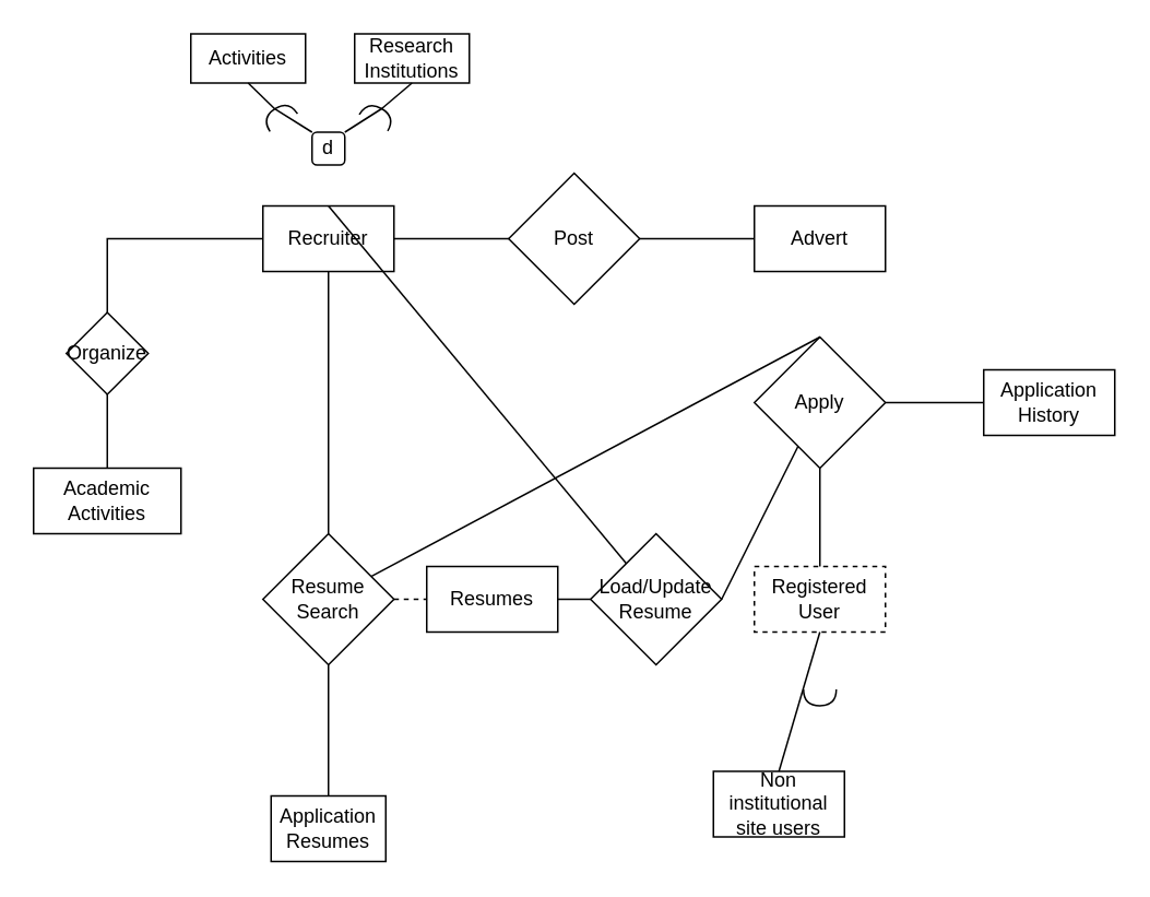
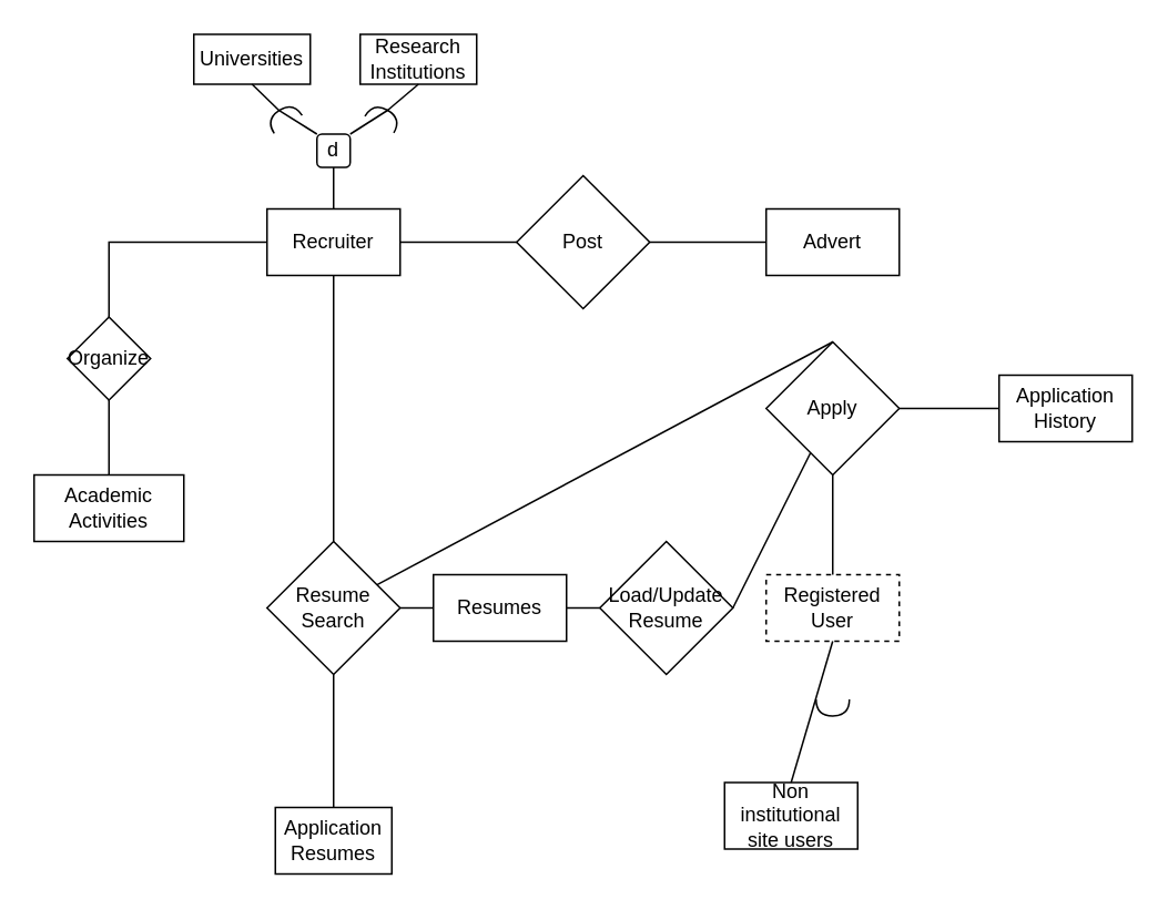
  <mxCell id="0" />
  <mxCell id="1" parent="0" />
  <mxCell id="2" value="Recruiter" style="rounded=0;whiteSpace=wrap;html=1;" vertex="1" parent="1"><mxGeometry x="160" y="125" width="80" height="40" as="geometry" /></mxCell>
  <mxCell id="3" value="Resume&lt;br&gt;Search" style="rhombus;whiteSpace=wrap;html=1;" vertex="1" parent="1"><mxGeometry x="160" y="325" width="80" height="80" as="geometry" /></mxCell>
  <mxCell id="4" value="" style="endArrow=none;html=1;rounded=0;entryX=0.5;entryY=1;entryDx=0;entryDy=0;exitX=0.5;exitY=0;exitDx=0;exitDy=0;" edge="1" parent="1" source="3" target="2"><mxGeometry width="50" height="50" relative="1" as="geometry"><mxPoint x="700" y="415" as="sourcePoint" /><mxPoint x="750" y="365" as="targetPoint" /></mxGeometry></mxCell>
  <mxCell id="5" value="" style="endArrow=none;html=1;rounded=0;entryX=0.5;entryY=1;entryDx=0;entryDy=0;exitX=0.5;exitY=0;exitDx=0;exitDy=0;" edge="1" parent="1" source="6" target="3"><mxGeometry width="50" height="50" relative="1" as="geometry"><mxPoint x="280" y="485" as="sourcePoint" /><mxPoint x="750" y="365" as="targetPoint" /><Array as="points" /></mxGeometry></mxCell>
  <mxCell id="6" value="Application&lt;br&gt;Resumes" style="rounded=0;whiteSpace=wrap;html=1;" vertex="1" parent="1"><mxGeometry x="165" y="485" width="70" height="40" as="geometry" /></mxCell>
  <mxCell id="7" value="" style="endArrow=none;html=1;rounded=0;exitX=1;exitY=0.5;exitDx=0;exitDy=0;startArrow=none;" edge="1" parent="1" source="8"><mxGeometry width="50" height="50" relative="1" as="geometry"><mxPoint x="700" y="415" as="sourcePoint" /><mxPoint x="360" y="365" as="targetPoint" /></mxGeometry></mxCell>
  <mxCell id="8" value="Resumes" style="rounded=0;whiteSpace=wrap;html=1;" vertex="1" parent="1"><mxGeometry x="260" y="345" width="80" height="40" as="geometry" /></mxCell>
- <mxCell id="9" value="" style="endArrow=none;html=1;rounded=0;exitX=1;exitY=0.5;exitDx=0;exitDy=0;dashed=1;" edge="1" parent="1" source="3" target="8"><mxGeometry width="50" height="50" relative="1" as="geometry"><mxPoint x="320" y="365" as="sourcePoint" /><mxPoint x="400" y="365" as="targetPoint" /></mxGeometry></mxCell>
+ <mxCell id="9" value="" style="endArrow=none;html=1;rounded=0;exitX=1;exitY=0.5;exitDx=0;exitDy=0;" edge="1" parent="1" source="3" target="8"><mxGeometry width="50" height="50" relative="1" as="geometry"><mxPoint x="320" y="365" as="sourcePoint" /><mxPoint x="400" y="365" as="targetPoint" /></mxGeometry></mxCell>
  <mxCell id="10" value="Load/Update&lt;br&gt;Resume" style="rhombus;whiteSpace=wrap;html=1;" vertex="1" parent="1"><mxGeometry x="360" y="325" width="80" height="80" as="geometry" /></mxCell>
  <mxCell id="11" value="Registered&lt;br&gt;User" style="rounded=0;whiteSpace=wrap;html=1;dashed=1;" vertex="1" parent="1"><mxGeometry x="460" y="345" width="80" height="40" as="geometry" /></mxCell>
  <mxCell id="12" value="" style="shape=requiredInterface;html=1;verticalLabelPosition=bottom;sketch=0;rotation=90;" vertex="1" parent="1"><mxGeometry x="495" y="415" width="10" height="20" as="geometry" /></mxCell>
  <mxCell id="13" value="" style="endArrow=none;html=1;rounded=0;exitX=1;exitY=0.5;exitDx=0;exitDy=0;" edge="1" parent="1" source="10" target="17"><mxGeometry width="50" height="50" relative="1" as="geometry"><mxPoint x="680" y="395" as="sourcePoint" /><mxPoint x="730" y="345" as="targetPoint" /></mxGeometry></mxCell>
  <mxCell id="14" value="Non institutional site users" style="rounded=0;whiteSpace=wrap;html=1;" vertex="1" parent="1"><mxGeometry x="435" y="470" width="80" height="40" as="geometry" /></mxCell>
  <mxCell id="15" value="" style="endArrow=none;html=1;rounded=0;exitX=0.5;exitY=1;exitDx=0;exitDy=0;entryX=0.5;entryY=0;entryDx=0;entryDy=0;" edge="1" parent="1" source="11" target="14"><mxGeometry width="50" height="50" relative="1" as="geometry"><mxPoint x="680" y="385" as="sourcePoint" /><mxPoint x="730" y="335" as="targetPoint" /></mxGeometry></mxCell>
  <mxCell id="16" value="" style="endArrow=none;html=1;rounded=0;exitX=0.5;exitY=0;exitDx=0;exitDy=0;" edge="1" parent="1" source="11"><mxGeometry width="50" height="50" relative="1" as="geometry"><mxPoint x="680" y="385" as="sourcePoint" /><mxPoint x="500" y="285" as="targetPoint" /></mxGeometry></mxCell>
  <mxCell id="17" value="Apply" style="rhombus;whiteSpace=wrap;html=1;" vertex="1" parent="1"><mxGeometry x="460" y="205" width="80" height="80" as="geometry" /></mxCell>
  <mxCell id="18" value="Application&lt;br&gt;History" style="rounded=0;whiteSpace=wrap;html=1;" vertex="1" parent="1"><mxGeometry x="600" y="225" width="80" height="40" as="geometry" /></mxCell>
  <mxCell id="19" value="Advert" style="rounded=0;whiteSpace=wrap;html=1;" vertex="1" parent="1"><mxGeometry x="460" y="125" width="80" height="40" as="geometry" /></mxCell>
  <mxCell id="20" value="" style="endArrow=none;html=1;rounded=0;exitX=0.5;exitY=0;exitDx=0;exitDy=0;" edge="1" parent="1" source="17" target="3"><mxGeometry width="50" height="50" relative="1" as="geometry"><mxPoint x="680" y="375" as="sourcePoint" /><mxPoint x="730" y="325" as="targetPoint" /></mxGeometry></mxCell>
  <mxCell id="21" value="" style="endArrow=none;html=1;rounded=0;exitX=1;exitY=0.5;exitDx=0;exitDy=0;" edge="1" parent="1" source="2"><mxGeometry width="50" height="50" relative="1" as="geometry"><mxPoint x="680" y="375" as="sourcePoint" /><mxPoint x="320" y="145" as="targetPoint" /></mxGeometry></mxCell>
  <mxCell id="22" value="Post" style="rhombus;whiteSpace=wrap;html=1;" vertex="1" parent="1"><mxGeometry x="310" y="105" width="80" height="80" as="geometry" /></mxCell>
  <mxCell id="23" value="" style="endArrow=none;html=1;rounded=0;exitX=1;exitY=0.5;exitDx=0;exitDy=0;entryX=0;entryY=0.5;entryDx=0;entryDy=0;" edge="1" parent="1" source="22" target="19"><mxGeometry width="50" height="50" relative="1" as="geometry"><mxPoint x="680" y="375" as="sourcePoint" /><mxPoint x="730" y="325" as="targetPoint" /></mxGeometry></mxCell>
- <mxCell id="24" value="Activities" style="rounded=0;whiteSpace=wrap;html=1;" vertex="1" parent="1"><mxGeometry x="116" y="20" width="70" height="30" as="geometry" /></mxCell>
+ <mxCell id="24" value="Universities" style="rounded=0;whiteSpace=wrap;html=1;" vertex="1" parent="1"><mxGeometry x="116" y="20" width="70" height="30" as="geometry" /></mxCell>
  <mxCell id="25" value="Research&lt;br&gt;Institutions" style="rounded=0;whiteSpace=wrap;html=1;" vertex="1" parent="1"><mxGeometry x="216" y="20" width="70" height="30" as="geometry" /></mxCell>
- <mxCell id="26" value="" style="endArrow=none;html=1;rounded=0;exitX=0.5;exitY=0;exitDx=0;exitDy=0;" edge="1" parent="1" source="2" target="10"><mxGeometry width="50" height="50" relative="1" as="geometry"><mxPoint x="516" y="300" as="sourcePoint" /><mxPoint x="200" y="100" as="targetPoint" /></mxGeometry></mxCell>
+ <mxCell id="26" value="" style="endArrow=none;html=1;rounded=0;exitX=0.5;exitY=0;exitDx=0;exitDy=0;entryX=0.5;entryY=1;entryDx=0;entryDy=0;" edge="1" parent="1" source="2" target="27"><mxGeometry width="50" height="50" relative="1" as="geometry"><mxPoint x="516" y="300" as="sourcePoint" /><mxPoint x="200" y="100" as="targetPoint" /></mxGeometry></mxCell>
  <mxCell id="27" value="d" style="whiteSpace=wrap;html=1;aspect=fixed;rounded=1;" vertex="1" parent="1"><mxGeometry x="190" y="80" width="20" height="20" as="geometry" /></mxCell>
  <mxCell id="28" value="" style="endArrow=none;html=1;rounded=0;exitX=1;exitY=0;exitDx=0;exitDy=0;entryX=1;entryY=0.5;entryDx=0;entryDy=0;entryPerimeter=0;" edge="1" parent="1" source="27" target="32"><mxGeometry width="50" height="50" relative="1" as="geometry"><mxPoint x="516" y="300" as="sourcePoint" /><mxPoint x="226" y="70" as="targetPoint" /></mxGeometry></mxCell>
  <mxCell id="29" value="" style="endArrow=none;html=1;rounded=0;exitX=0;exitY=0;exitDx=0;exitDy=0;entryX=1;entryY=0.5;entryDx=0;entryDy=0;entryPerimeter=0;" edge="1" parent="1" source="27" target="30"><mxGeometry width="50" height="50" relative="1" as="geometry"><mxPoint x="516" y="300" as="sourcePoint" /><mxPoint x="566" y="250" as="targetPoint" /></mxGeometry></mxCell>
  <mxCell id="30" value="" style="shape=requiredInterface;html=1;verticalLabelPosition=bottom;sketch=0;rotation=-123;" vertex="1" parent="1"><mxGeometry x="165" y="60" width="10" height="20" as="geometry" /></mxCell>
  <mxCell id="31" value="" style="endArrow=none;html=1;rounded=0;exitX=1;exitY=0.5;exitDx=0;exitDy=0;exitPerimeter=0;entryX=0.5;entryY=1;entryDx=0;entryDy=0;" edge="1" parent="1" source="30" target="24"><mxGeometry width="50" height="50" relative="1" as="geometry"><mxPoint x="516" y="300" as="sourcePoint" /><mxPoint x="566" y="250" as="targetPoint" /></mxGeometry></mxCell>
  <mxCell id="32" value="" style="shape=requiredInterface;html=1;verticalLabelPosition=bottom;sketch=0;rotation=-60;" vertex="1" parent="1"><mxGeometry x="225" y="60" width="10" height="20" as="geometry" /></mxCell>
  <mxCell id="33" value="" style="endArrow=none;html=1;rounded=0;exitX=1;exitY=0.5;exitDx=0;exitDy=0;exitPerimeter=0;entryX=0.5;entryY=1;entryDx=0;entryDy=0;" edge="1" parent="1" source="32" target="25"><mxGeometry width="50" height="50" relative="1" as="geometry"><mxPoint x="516" y="300" as="sourcePoint" /><mxPoint x="566" y="250" as="targetPoint" /></mxGeometry></mxCell>
  <mxCell id="34" value="Academic&lt;br&gt;Activities" style="rounded=0;whiteSpace=wrap;html=1;" vertex="1" parent="1"><mxGeometry x="20" y="285" width="90" height="40" as="geometry" /></mxCell>
  <mxCell id="35" value="" style="endArrow=none;html=1;rounded=0;entryX=0;entryY=0.5;entryDx=0;entryDy=0;exitX=1;exitY=0.5;exitDx=0;exitDy=0;" edge="1" parent="1" source="17" target="18"><mxGeometry width="50" height="50" relative="1" as="geometry"><mxPoint x="495" y="280" as="sourcePoint" /><mxPoint x="545" y="230" as="targetPoint" /></mxGeometry></mxCell>
  <mxCell id="36" value="Organize" style="rhombus;whiteSpace=wrap;html=1;" vertex="1" parent="1"><mxGeometry x="40" y="190" width="50" height="50" as="geometry" /></mxCell>
  <mxCell id="37" value="" style="endArrow=none;html=1;rounded=0;entryX=0.5;entryY=1;entryDx=0;entryDy=0;exitX=0.5;exitY=0;exitDx=0;exitDy=0;" edge="1" parent="1" source="34" target="36"><mxGeometry width="50" height="50" relative="1" as="geometry"><mxPoint x="495" y="280" as="sourcePoint" /><mxPoint x="545" y="230" as="targetPoint" /></mxGeometry></mxCell>
  <mxCell id="38" value="" style="endArrow=none;html=1;rounded=0;exitX=0.5;exitY=0;exitDx=0;exitDy=0;entryX=0;entryY=0.5;entryDx=0;entryDy=0;" edge="1" parent="1" source="36" target="2"><mxGeometry width="50" height="50" relative="1" as="geometry"><mxPoint x="495" y="280" as="sourcePoint" /><mxPoint x="155" y="150" as="targetPoint" /><Array as="points"><mxPoint x="65" y="145" /></Array></mxGeometry></mxCell>
